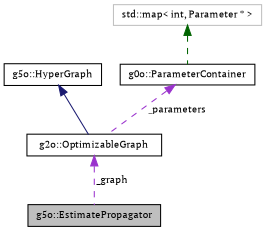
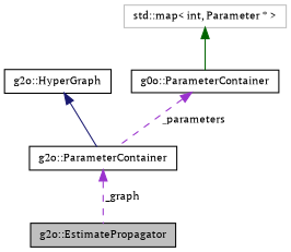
  digraph {
    fontname="PT Serif"
    node [color=black fillcolor=white fontname="PT Serif" fontsize=10 shape=record style=filled]
    edge [color=darkorchid3 dir=back fontname="PT Serif" fontsize=10 labelfontname=Helvetica labelfontsize=10 style=dashed]
-   n1 [fillcolor=grey75 fontcolor=black height=0.2 label="g5o::EstimatePropagator" width=0.4]
-   n2 [height=0.2 label="g2o::OptimizableGraph" width=0.4]
-   n3 [height=0.2 label="g5o::HyperGraph" width=0.4]
+   n1 [fillcolor=grey75 fontcolor=black height=0.2 label="g2o::EstimatePropagator" width=0.4]
+   n2 [height=0.2 label="g2o::ParameterContainer" width=0.4]
+   n3 [height=0.2 label="g2o::HyperGraph" width=0.4]
    n4 [height=0.2 label="g0o::ParameterContainer" width=0.4]
    n5 [color=grey75 height=0.2 label="std::map\< int, Parameter * \>" width=0.4]
    n2 -> n1 [label=" _graph"]
    n3 -> n2 [color=midnightblue style=solid]
    n4 -> n2 [label=" _parameters"]
-   n5 -> n4 [color=darkgreen]
+   n5 -> n4 [color=darkgreen style=solid]
  }
